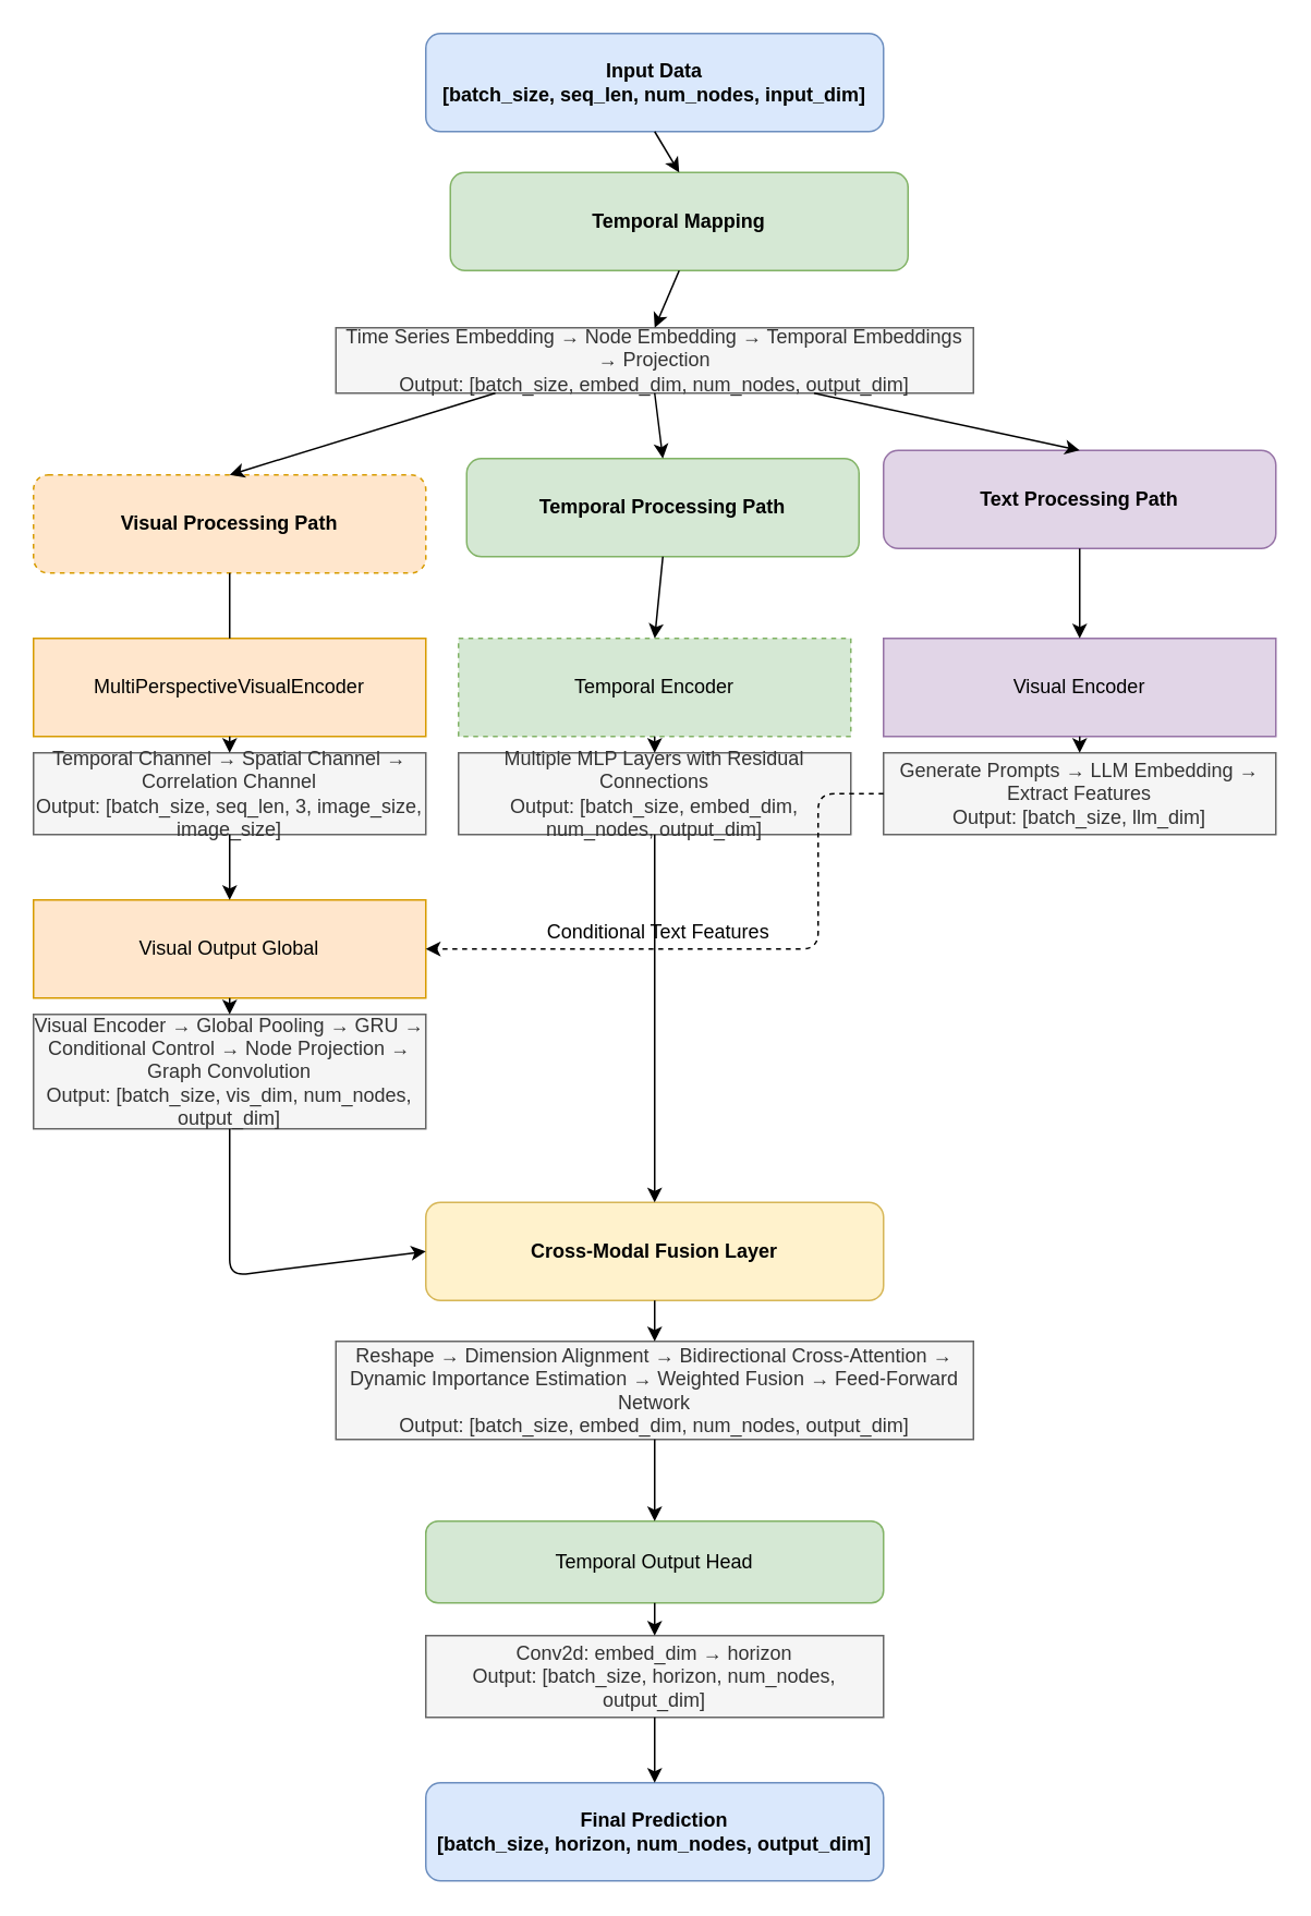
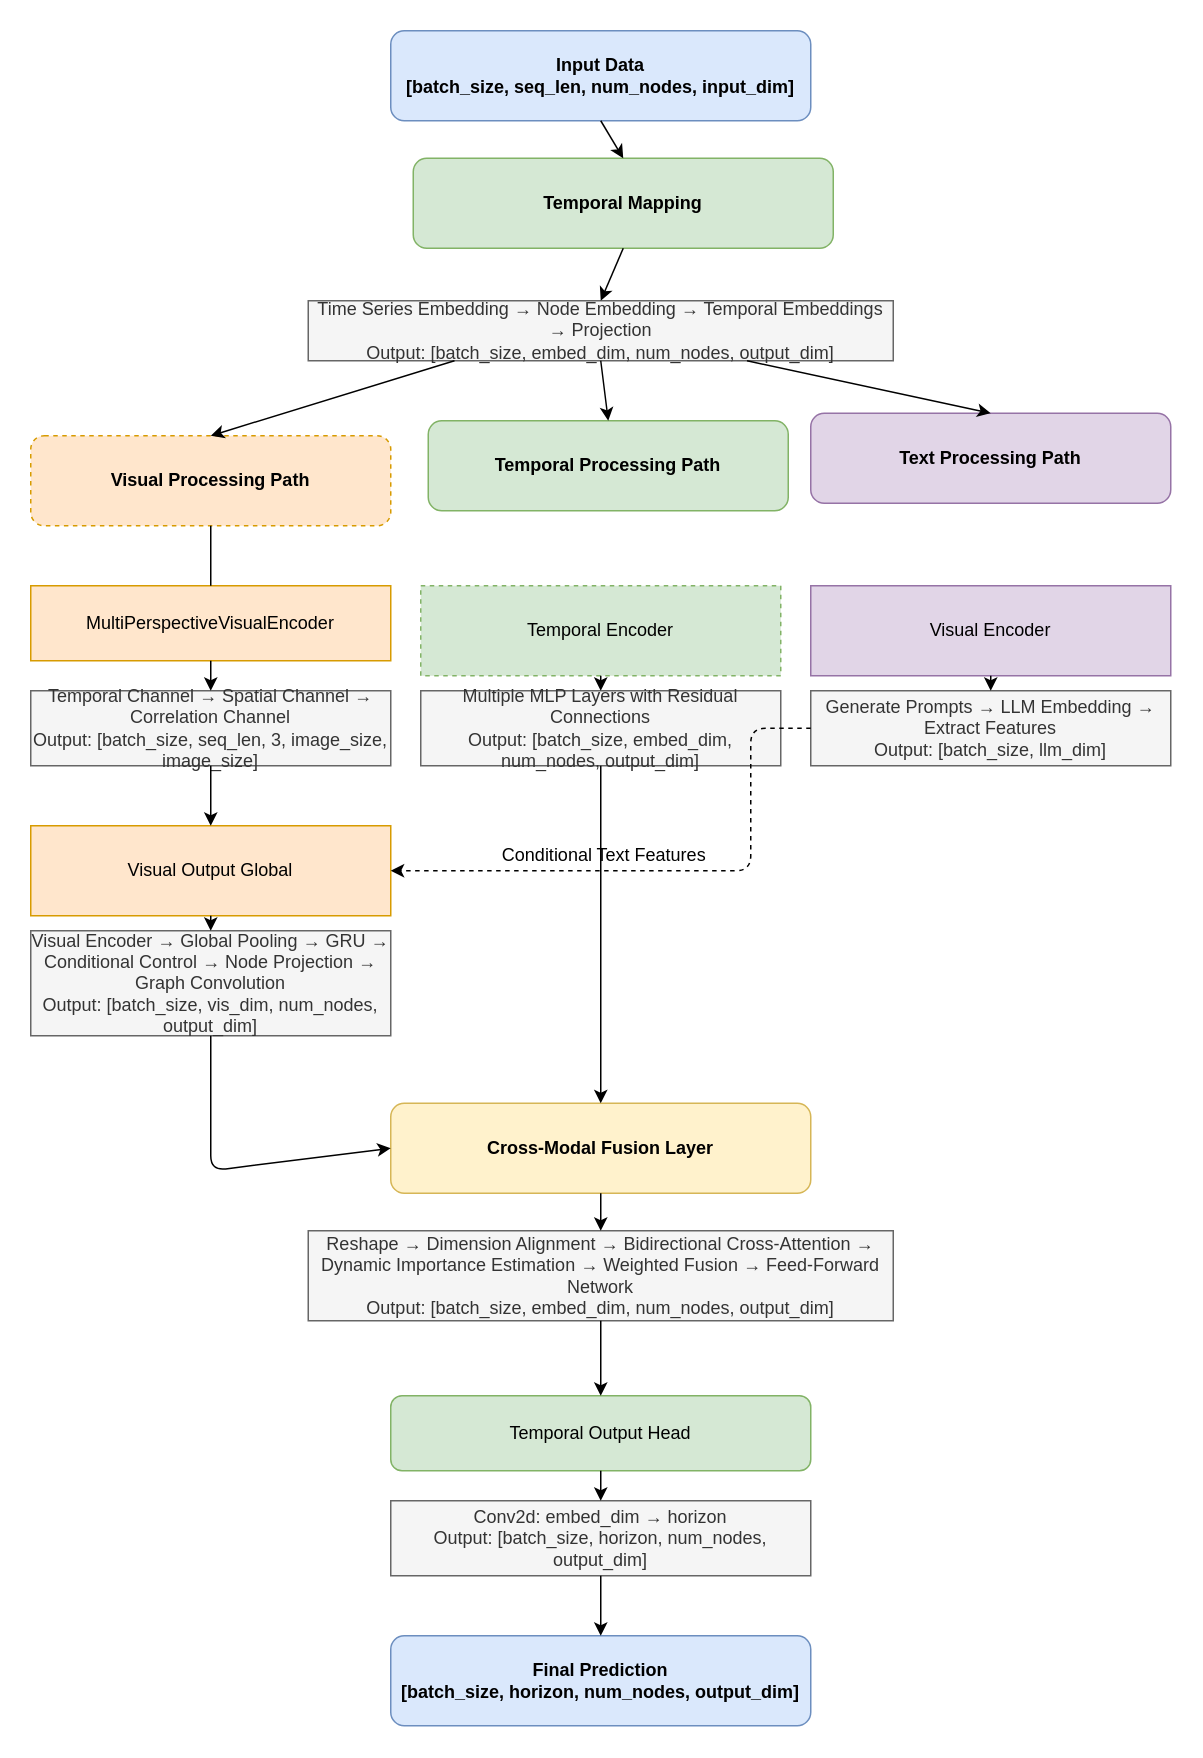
  <mxCell id="0" />
  <mxCell id="1" parent="0" />
  <mxCell id="2" value="Input Data&#10;[batch_size, seq_len, num_nodes, input_dim]" style="rounded=1;whiteSpace=wrap;html=1;fillColor=#dae8fc;strokeColor=#6c8ebf;fontStyle=1" vertex="1" parent="1"><mxGeometry x="260" y="20" width="280" height="60" as="geometry" /></mxCell>
  <mxCell id="3" value="Temporal Mapping" style="rounded=1;whiteSpace=wrap;html=1;fillColor=#d5e8d4;strokeColor=#82b366;fontStyle=1" vertex="1" parent="1"><mxGeometry x="275" y="105" width="280" height="60" as="geometry" /></mxCell>
  <mxCell id="4" value="Time Series Embedding → Node Embedding → Temporal Embeddings → Projection&#10;Output: [batch_size, embed_dim, num_nodes, output_dim]" style="rounded=0;whiteSpace=wrap;html=1;fillColor=#f5f5f5;strokeColor=#666666;fontColor=#333333;" vertex="1" parent="1"><mxGeometry x="205" y="200" width="390" height="40" as="geometry" /></mxCell>
  <mxCell id="5" value="" style="endArrow=classic;html=1;entryX=0.5;entryY=0;entryDx=0;entryDy=0;exitX=0.5;exitY=1;exitDx=0;exitDy=0;" edge="1" parent="1" source="2" target="3"><mxGeometry width="50" height="50" relative="1" as="geometry"><mxPoint x="370" y="90" as="sourcePoint" /><mxPoint x="420" y="40" as="targetPoint" /></mxGeometry></mxCell>
  <mxCell id="6" value="" style="endArrow=classic;html=1;exitX=0.5;exitY=1;exitDx=0;exitDy=0;entryX=0.5;entryY=0;entryDx=0;entryDy=0;" edge="1" parent="1" source="3" target="4"><mxGeometry width="50" height="50" relative="1" as="geometry"><mxPoint x="370" y="200" as="sourcePoint" /><mxPoint x="420" y="150" as="targetPoint" /></mxGeometry></mxCell>
  <mxCell id="7" value="Visual Processing Path" style="rounded=1;whiteSpace=wrap;html=1;fillColor=#ffe6cc;strokeColor=#d79b00;fontStyle=1;dashed=1;" vertex="1" parent="1"><mxGeometry x="20" y="290" width="240" height="60" as="geometry" /></mxCell>
  <mxCell id="8" value="Temporal Processing Path" style="rounded=1;whiteSpace=wrap;html=1;fillColor=#d5e8d4;strokeColor=#82b366;fontStyle=1" vertex="1" parent="1"><mxGeometry x="285" y="280" width="240" height="60" as="geometry" /></mxCell>
  <mxCell id="9" value="Text Processing Path" style="rounded=1;whiteSpace=wrap;html=1;fillColor=#e1d5e7;strokeColor=#9673a6;fontStyle=1" vertex="1" parent="1"><mxGeometry x="540" y="275" width="240" height="60" as="geometry" /></mxCell>
  <mxCell id="10" value="" style="endArrow=classic;html=1;exitX=0.5;exitY=1;exitDx=0;exitDy=0;entryX=0.5;entryY=0;entryDx=0;entryDy=0;" edge="1" parent="1" source="4" target="8"><mxGeometry width="50" height="50" relative="1" as="geometry"><mxPoint x="370" y="250" as="sourcePoint" /><mxPoint x="420" y="200" as="targetPoint" /></mxGeometry></mxCell>
  <mxCell id="11" value="" style="endArrow=classic;html=1;exitX=0.25;exitY=1;exitDx=0;exitDy=0;entryX=0.5;entryY=0;entryDx=0;entryDy=0;" edge="1" parent="1" source="4" target="7"><mxGeometry width="50" height="50" relative="1" as="geometry"><mxPoint x="370" y="250" as="sourcePoint" /><mxPoint x="420" y="200" as="targetPoint" /></mxGeometry></mxCell>
  <mxCell id="12" value="" style="endArrow=classic;html=1;exitX=0.75;exitY=1;exitDx=0;exitDy=0;entryX=0.5;entryY=0;entryDx=0;entryDy=0;" edge="1" parent="1" source="4" target="9"><mxGeometry width="50" height="50" relative="1" as="geometry"><mxPoint x="370" y="250" as="sourcePoint" /><mxPoint x="420" y="200" as="targetPoint" /></mxGeometry></mxCell>
- <mxCell id="13" value="MultiPerspectiveVisualEncoder" style="rounded=0;whiteSpace=wrap;html=1;fillColor=#ffe6cc;strokeColor=#d79b00;" vertex="1" parent="1"><mxGeometry x="20" y="390" width="240" height="60" as="geometry" /></mxCell>
+ <mxCell id="13" value="MultiPerspectiveVisualEncoder" style="rounded=0;whiteSpace=wrap;html=1;fillColor=#ffe6cc;strokeColor=#d79b00;" vertex="1" parent="1"><mxGeometry x="20" y="390" width="240" height="50" as="geometry" /></mxCell>
  <mxCell id="14" value="Temporal Channel → Spatial Channel → Correlation Channel&#10;Output: [batch_size, seq_len, 3, image_size, image_size]" style="rounded=0;whiteSpace=wrap;html=1;fillColor=#f5f5f5;strokeColor=#666666;fontColor=#333333;" vertex="1" parent="1"><mxGeometry x="20" y="460" width="240" height="50" as="geometry" /></mxCell>
  <mxCell id="15" value="Visual Output Global" style="rounded=0;whiteSpace=wrap;html=1;fillColor=#ffe6cc;strokeColor=#d79b00;" vertex="1" parent="1"><mxGeometry x="20" y="550" width="240" height="60" as="geometry" /></mxCell>
  <mxCell id="16" value="Visual Encoder → Global Pooling → GRU → Conditional Control → Node Projection → Graph Convolution&#10;Output: [batch_size, vis_dim, num_nodes, output_dim]" style="rounded=0;whiteSpace=wrap;html=1;fillColor=#f5f5f5;strokeColor=#666666;fontColor=#333333;" vertex="1" parent="1"><mxGeometry x="20" y="620" width="240" height="70" as="geometry" /></mxCell>
  <mxCell id="17" value="" style="endArrow=none;html=1;exitX=0.5;exitY=1;exitDx=0;exitDy=0;entryX=0.5;entryY=0;entryDx=0;entryDy=0;" edge="1" parent="1" source="7" target="13"><mxGeometry width="50" height="50" relative="1" as="geometry"><mxPoint x="370" y="410" as="sourcePoint" /><mxPoint x="420" y="360" as="targetPoint" /></mxGeometry></mxCell>
  <mxCell id="18" value="" style="endArrow=classic;html=1;exitX=0.5;exitY=1;exitDx=0;exitDy=0;entryX=0.5;entryY=0;entryDx=0;entryDy=0;" edge="1" parent="1" source="13" target="14"><mxGeometry width="50" height="50" relative="1" as="geometry"><mxPoint x="370" y="410" as="sourcePoint" /><mxPoint x="420" y="360" as="targetPoint" /></mxGeometry></mxCell>
  <mxCell id="19" value="" style="endArrow=classic;html=1;exitX=0.5;exitY=1;exitDx=0;exitDy=0;entryX=0.5;entryY=0;entryDx=0;entryDy=0;" edge="1" parent="1" source="14" target="15"><mxGeometry width="50" height="50" relative="1" as="geometry"><mxPoint x="370" y="510" as="sourcePoint" /><mxPoint x="420" y="460" as="targetPoint" /></mxGeometry></mxCell>
  <mxCell id="20" value="" style="endArrow=classic;html=1;exitX=0.5;exitY=1;exitDx=0;exitDy=0;entryX=0.5;entryY=0;entryDx=0;entryDy=0;" edge="1" parent="1" source="15" target="16"><mxGeometry width="50" height="50" relative="1" as="geometry"><mxPoint x="370" y="610" as="sourcePoint" /><mxPoint x="420" y="560" as="targetPoint" /></mxGeometry></mxCell>
  <mxCell id="21" value="Temporal Encoder" style="rounded=0;whiteSpace=wrap;html=1;fillColor=#d5e8d4;strokeColor=#82b366;dashed=1;" vertex="1" parent="1"><mxGeometry x="280" y="390" width="240" height="60" as="geometry" /></mxCell>
  <mxCell id="22" value="Multiple MLP Layers with Residual Connections&#10;Output: [batch_size, embed_dim, num_nodes, output_dim]" style="rounded=0;whiteSpace=wrap;html=1;fillColor=#f5f5f5;strokeColor=#666666;fontColor=#333333;" vertex="1" parent="1"><mxGeometry x="280" y="460" width="240" height="50" as="geometry" /></mxCell>
- <mxCell id="23" value="" style="endArrow=classic;html=1;exitX=0.5;exitY=1;exitDx=0;exitDy=0;entryX=0.5;entryY=0;entryDx=0;entryDy=0;" edge="1" parent="1" source="8" target="21"><mxGeometry width="50" height="50" relative="1" as="geometry"><mxPoint x="370" y="410" as="sourcePoint" /><mxPoint x="420" y="360" as="targetPoint" /></mxGeometry></mxCell>
  <mxCell id="24" value="" style="endArrow=classic;html=1;exitX=0.5;exitY=1;exitDx=0;exitDy=0;entryX=0.5;entryY=0;entryDx=0;entryDy=0;" edge="1" parent="1" source="21" target="22"><mxGeometry width="50" height="50" relative="1" as="geometry"><mxPoint x="370" y="510" as="sourcePoint" /><mxPoint x="420" y="460" as="targetPoint" /></mxGeometry></mxCell>
  <mxCell id="25" value="Visual Encoder" style="rounded=0;whiteSpace=wrap;html=1;fillColor=#e1d5e7;strokeColor=#9673a6;" vertex="1" parent="1"><mxGeometry x="540" y="390" width="240" height="60" as="geometry" /></mxCell>
  <mxCell id="26" value="Generate Prompts → LLM Embedding → Extract Features&#10;Output: [batch_size, llm_dim]" style="rounded=0;whiteSpace=wrap;html=1;fillColor=#f5f5f5;strokeColor=#666666;fontColor=#333333;" vertex="1" parent="1"><mxGeometry x="540" y="460" width="240" height="50" as="geometry" /></mxCell>
- <mxCell id="27" value="" style="endArrow=classic;html=1;exitX=0.5;exitY=1;exitDx=0;exitDy=0;entryX=0.5;entryY=0;entryDx=0;entryDy=0;" edge="1" parent="1" source="9" target="25"><mxGeometry width="50" height="50" relative="1" as="geometry"><mxPoint x="370" y="410" as="sourcePoint" /><mxPoint x="420" y="360" as="targetPoint" /></mxGeometry></mxCell>
  <mxCell id="28" value="" style="endArrow=classic;html=1;exitX=0.5;exitY=1;exitDx=0;exitDy=0;entryX=0.5;entryY=0;entryDx=0;entryDy=0;" edge="1" parent="1" source="25" target="26"><mxGeometry width="50" height="50" relative="1" as="geometry"><mxPoint x="370" y="510" as="sourcePoint" /><mxPoint x="420" y="460" as="targetPoint" /></mxGeometry></mxCell>
  <mxCell id="29" value="" style="endArrow=classic;html=1;exitX=0;exitY=0.5;exitDx=0;exitDy=0;entryX=1;entryY=0.5;entryDx=0;entryDy=0;dashed=1;" edge="1" parent="1" source="26" target="15"><mxGeometry width="50" height="50" relative="1" as="geometry"><mxPoint x="370" y="610" as="sourcePoint" /><mxPoint x="420" y="560" as="targetPoint" /><Array as="points"><mxPoint x="500" y="485" /><mxPoint x="500" y="580" /></Array></mxGeometry></mxCell>
  <mxCell id="30" value="Conditional Text Features" style="text;html=1;strokeColor=none;fillColor=none;align=center;verticalAlign=middle;whiteSpace=wrap;rounded=0;rotation=0;" vertex="1" parent="1"><mxGeometry x="325" y="560" width="155" height="20" as="geometry" /></mxCell>
  <mxCell id="31" value="Cross-Modal Fusion Layer" style="rounded=1;whiteSpace=wrap;html=1;fillColor=#fff2cc;strokeColor=#d6b656;fontStyle=1" vertex="1" parent="1"><mxGeometry x="260" y="735" width="280" height="60" as="geometry" /></mxCell>
  <mxCell id="32" value="Reshape → Dimension Alignment → Bidirectional Cross-Attention → &#10;Dynamic Importance Estimation → Weighted Fusion → Feed-Forward Network&#10;Output: [batch_size, embed_dim, num_nodes, output_dim]" style="rounded=0;whiteSpace=wrap;html=1;fillColor=#f5f5f5;strokeColor=#666666;fontColor=#333333;" vertex="1" parent="1"><mxGeometry x="205" y="820" width="390" height="60" as="geometry" /></mxCell>
  <mxCell id="33" value="" style="endArrow=classic;html=1;exitX=0.5;exitY=1;exitDx=0;exitDy=0;entryX=0;entryY=0.5;entryDx=0;entryDy=0;" edge="1" parent="1" source="16" target="31"><mxGeometry width="50" height="50" relative="1" as="geometry"><mxPoint x="370" y="810" as="sourcePoint" /><mxPoint x="420" y="760" as="targetPoint" /><Array as="points"><mxPoint x="140" y="780" /></Array></mxGeometry></mxCell>
  <mxCell id="34" value="" style="endArrow=classic;html=1;exitX=0.5;exitY=1;exitDx=0;exitDy=0;entryX=0.5;entryY=0;entryDx=0;entryDy=0;" edge="1" parent="1" source="22" target="31"><mxGeometry width="50" height="50" relative="1" as="geometry"><mxPoint x="370" y="610" as="sourcePoint" /><mxPoint x="420" y="560" as="targetPoint" /><Array as="points"><mxPoint x="400" y="710" /></Array></mxGeometry></mxCell>
  <mxCell id="35" value="" style="endArrow=classic;html=1;exitX=0.5;exitY=1;exitDx=0;exitDy=0;entryX=0.5;entryY=0;entryDx=0;entryDy=0;" edge="1" parent="1" source="31" target="32"><mxGeometry width="50" height="50" relative="1" as="geometry"><mxPoint x="370" y="910" as="sourcePoint" /><mxPoint x="420" y="860" as="targetPoint" /></mxGeometry></mxCell>
  <mxCell id="36" value="Temporal Output Head" style="rounded=1;whiteSpace=wrap;html=1;fillColor=#d5e8d4;strokeColor=#82b366;" vertex="1" parent="1"><mxGeometry x="260" y="930" width="280" height="50" as="geometry" /></mxCell>
  <mxCell id="37" value="Conv2d: embed_dim → horizon&#10;Output: [batch_size, horizon, num_nodes, output_dim]" style="rounded=0;whiteSpace=wrap;html=1;fillColor=#f5f5f5;strokeColor=#666666;fontColor=#333333;" vertex="1" parent="1"><mxGeometry x="260" y="1000" width="280" height="50" as="geometry" /></mxCell>
  <mxCell id="38" value="" style="endArrow=classic;html=1;exitX=0.5;exitY=1;exitDx=0;exitDy=0;entryX=0.5;entryY=0;entryDx=0;entryDy=0;" edge="1" parent="1" source="32" target="36"><mxGeometry width="50" height="50" relative="1" as="geometry"><mxPoint x="370" y="910" as="sourcePoint" /><mxPoint x="420" y="860" as="targetPoint" /></mxGeometry></mxCell>
  <mxCell id="39" value="" style="endArrow=classic;html=1;exitX=0.5;exitY=1;exitDx=0;exitDy=0;entryX=0.5;entryY=0;entryDx=0;entryDy=0;" edge="1" parent="1" source="36" target="37"><mxGeometry width="50" height="50" relative="1" as="geometry"><mxPoint x="370" y="1010" as="sourcePoint" /><mxPoint x="420" y="960" as="targetPoint" /></mxGeometry></mxCell>
  <mxCell id="40" value="Final Prediction&#10;[batch_size, horizon, num_nodes, output_dim]" style="rounded=1;whiteSpace=wrap;html=1;fillColor=#dae8fc;strokeColor=#6c8ebf;fontStyle=1" vertex="1" parent="1"><mxGeometry x="260" y="1090" width="280" height="60" as="geometry" /></mxCell>
  <mxCell id="41" value="" style="endArrow=classic;html=1;exitX=0.5;exitY=1;exitDx=0;exitDy=0;entryX=0.5;entryY=0;entryDx=0;entryDy=0;" edge="1" parent="1" source="37" target="40"><mxGeometry width="50" height="50" relative="1" as="geometry"><mxPoint x="370" y="1110" as="sourcePoint" /><mxPoint x="420" y="1060" as="targetPoint" /></mxGeometry></mxCell>
